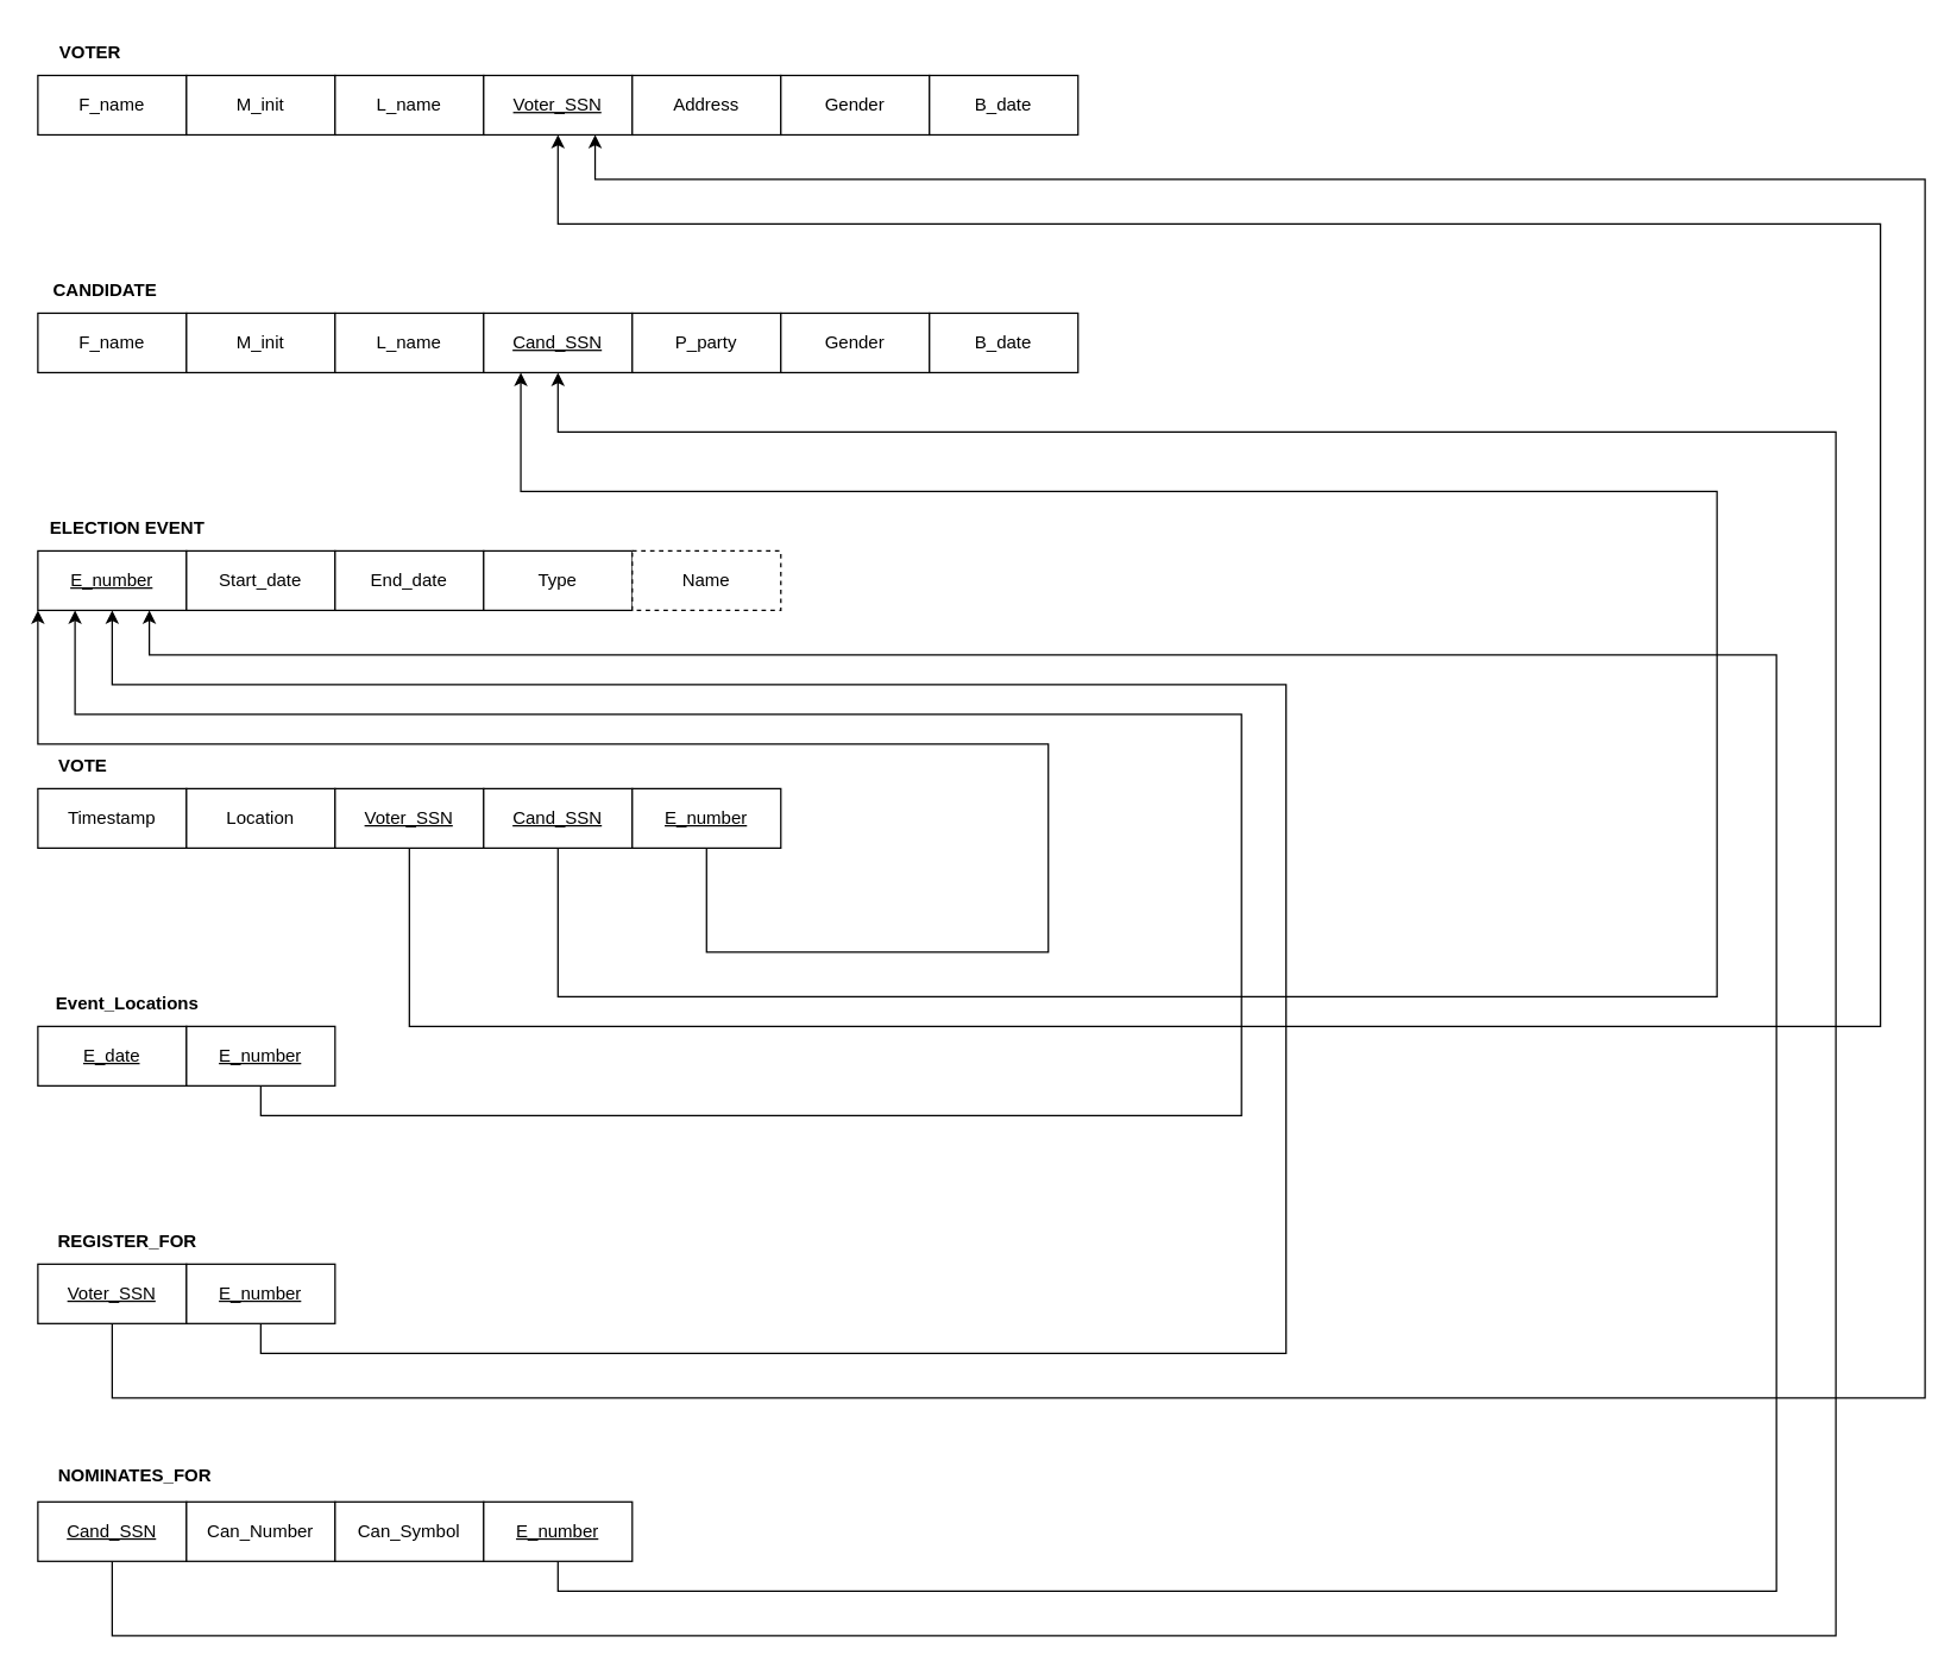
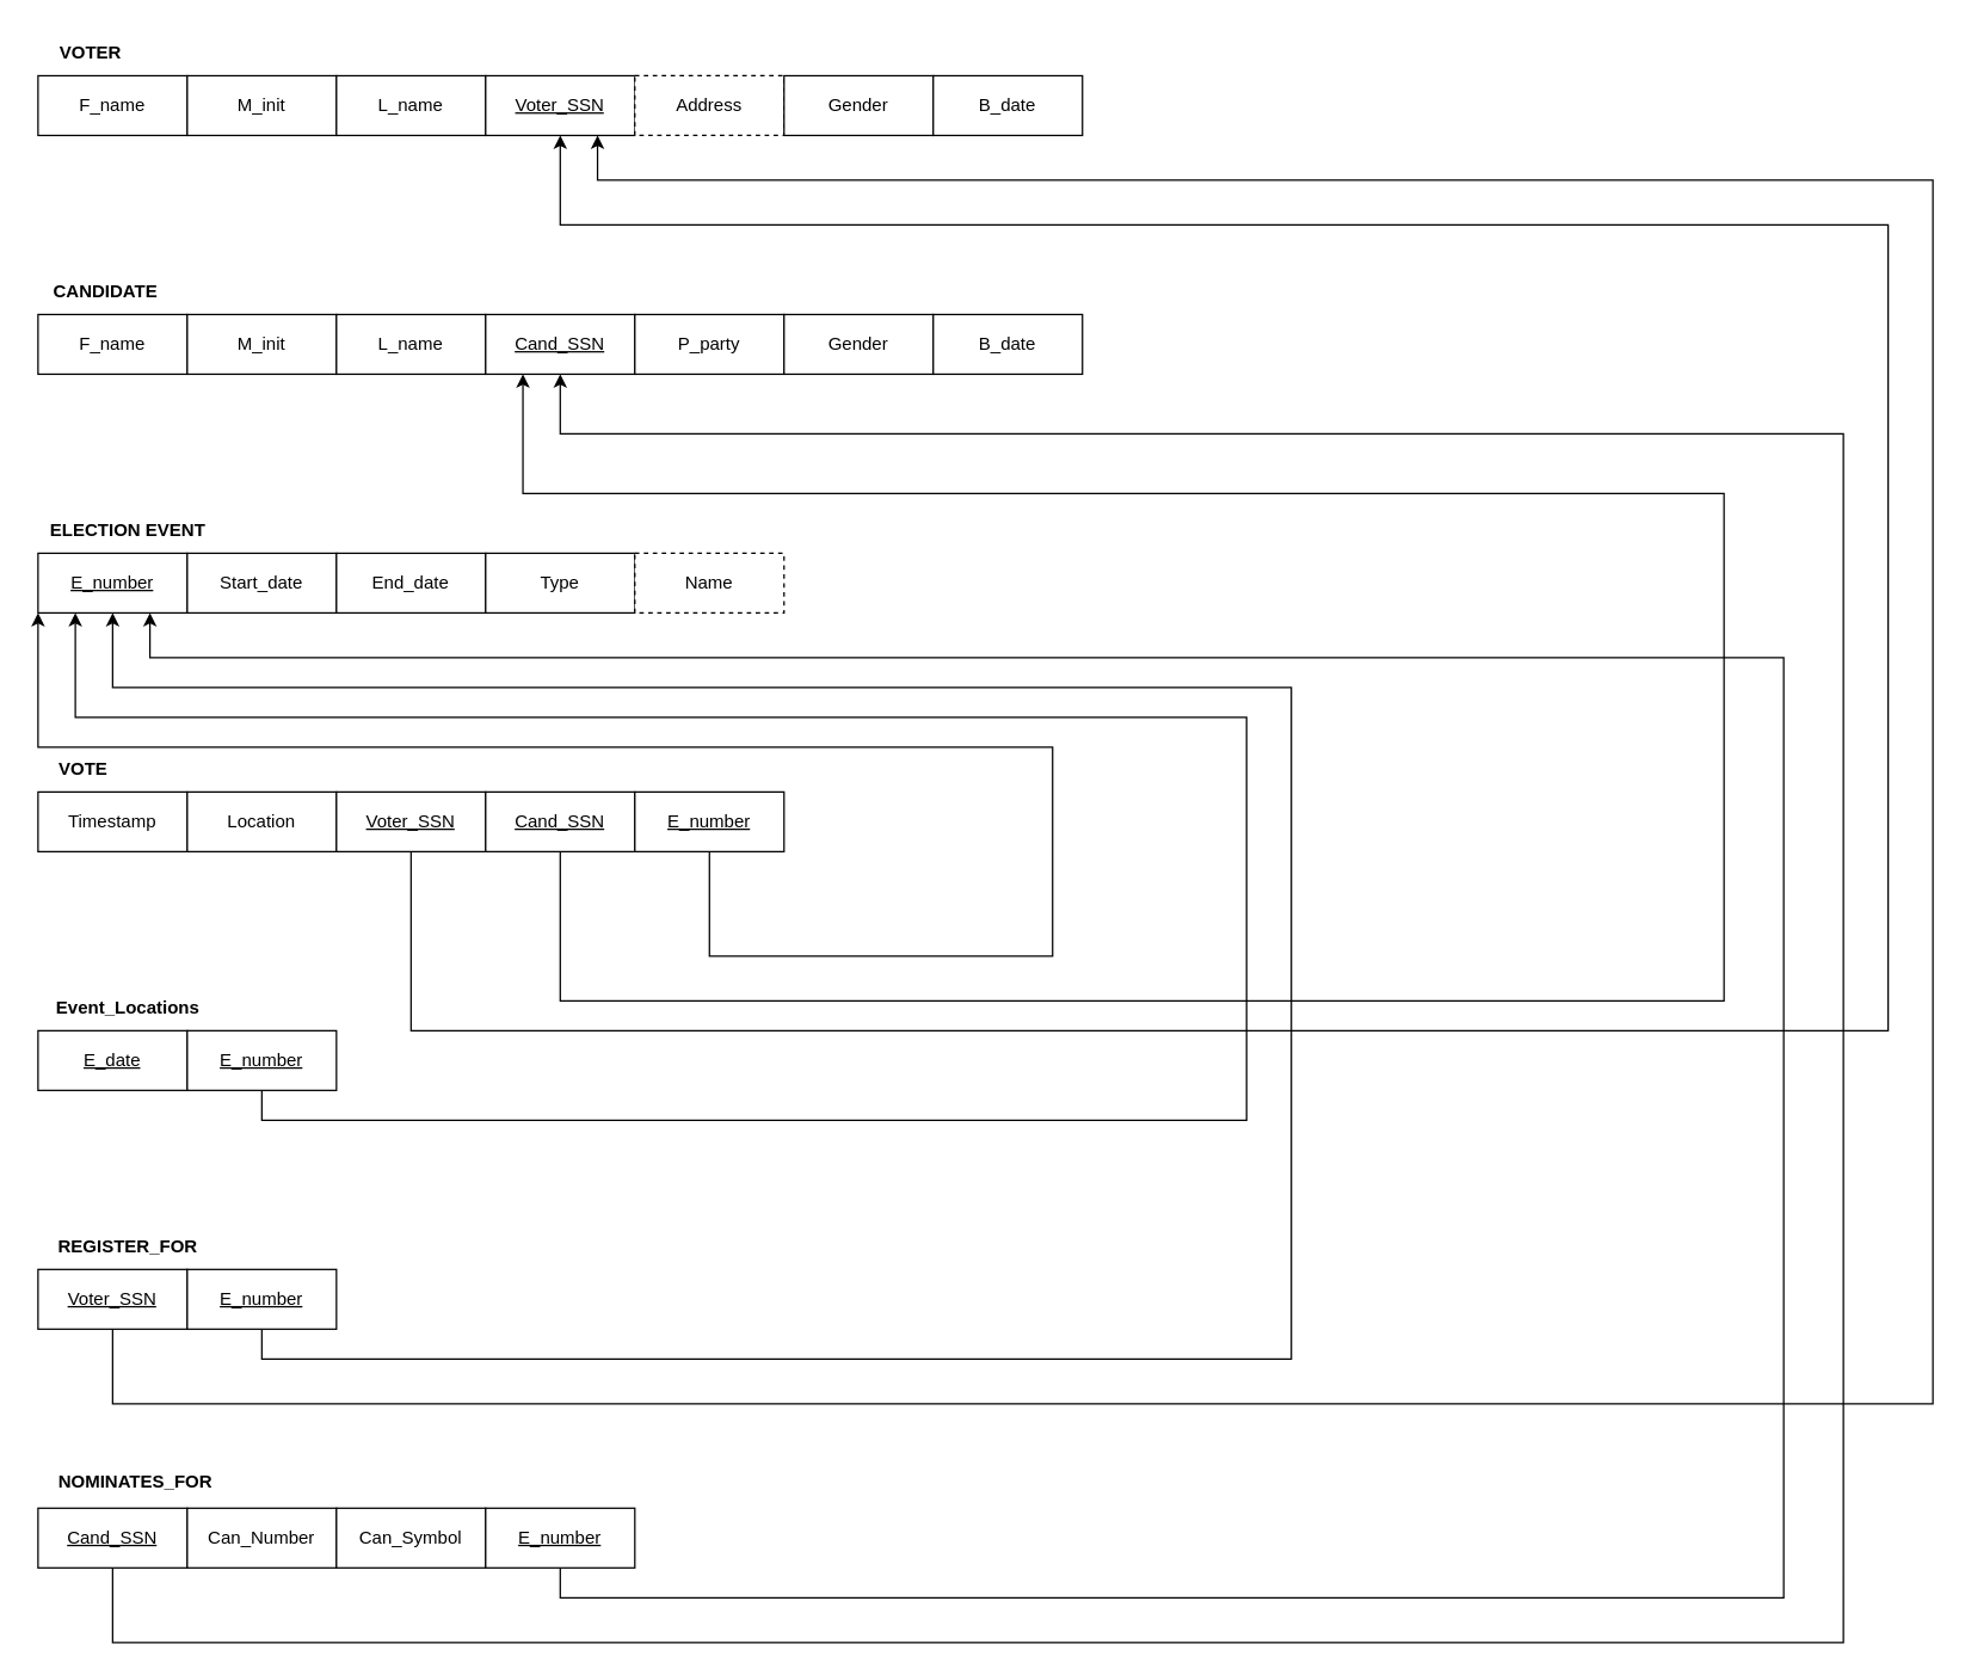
  <mxCell id="0" />
  <mxCell id="1" parent="0" />
  <mxCell id="2" value="F_name" style="whiteSpace=wrap;html=1;align=center;" parent="1" vertex="1"><mxGeometry y="50" width="100" height="40" as="geometry" x="25" /></mxCell>
  <mxCell id="3" value="&lt;b&gt;VOTER&lt;/b&gt;" style="text;html=1;align=center;verticalAlign=middle;resizable=0;points=[];autosize=1;strokeColor=none;fillColor=none;" parent="1" vertex="1"><mxGeometry y="20" width="70" height="30" as="geometry" x="25" /></mxCell>
  <mxCell id="4" value="M_init" style="whiteSpace=wrap;html=1;align=center;" parent="1" vertex="1"><mxGeometry x="125" y="50" width="100" height="40" as="geometry" /></mxCell>
  <mxCell id="5" value="L_name" style="whiteSpace=wrap;html=1;align=center;" parent="1" vertex="1"><mxGeometry x="225" y="50" width="100" height="40" as="geometry" /></mxCell>
  <mxCell id="6" value="&lt;u&gt;Voter_SSN&lt;/u&gt;" style="whiteSpace=wrap;html=1;align=center;" parent="1" vertex="1"><mxGeometry x="325" y="50" width="100" height="40" as="geometry" /></mxCell>
- <mxCell id="7" value="Address " style="whiteSpace=wrap;html=1;align=center;" parent="1" vertex="1"><mxGeometry x="425" y="50" width="100" height="40" as="geometry" /></mxCell>
+ <mxCell id="7" value="Address " style="whiteSpace=wrap;html=1;align=center;dashed=1;" parent="1" vertex="1"><mxGeometry x="425" y="50" width="100" height="40" as="geometry" /></mxCell>
  <mxCell id="8" value="Gender" style="whiteSpace=wrap;html=1;align=center;" parent="1" vertex="1"><mxGeometry x="525" y="50" width="100" height="40" as="geometry" /></mxCell>
  <mxCell id="9" value="B_date" style="whiteSpace=wrap;html=1;align=center;" parent="1" vertex="1"><mxGeometry x="625" y="50" width="100" height="40" as="geometry" /></mxCell>
  <mxCell id="10" value="F_name" style="whiteSpace=wrap;html=1;align=center;" parent="1" vertex="1"><mxGeometry y="210" width="100" height="40" as="geometry" x="25" /></mxCell>
  <mxCell id="11" value="&lt;b&gt;CANDIDATE&lt;/b&gt;" style="text;html=1;align=center;verticalAlign=middle;resizable=0;points=[];autosize=1;strokeColor=none;fillColor=none;" parent="1" vertex="1"><mxGeometry y="180" width="90" height="30" as="geometry" x="25" /></mxCell>
  <mxCell id="12" value="M_init" style="whiteSpace=wrap;html=1;align=center;" parent="1" vertex="1"><mxGeometry x="125" y="210" width="100" height="40" as="geometry" /></mxCell>
  <mxCell id="13" value="L_name" style="whiteSpace=wrap;html=1;align=center;" parent="1" vertex="1"><mxGeometry x="225" y="210" width="100" height="40" as="geometry" /></mxCell>
  <mxCell id="14" value="&lt;u&gt;Cand_SSN&lt;/u&gt;" style="whiteSpace=wrap;html=1;align=center;" parent="1" vertex="1"><mxGeometry x="325" y="210" width="100" height="40" as="geometry" /></mxCell>
  <mxCell id="15" value="P_party" style="whiteSpace=wrap;html=1;align=center;" parent="1" vertex="1"><mxGeometry x="425" y="210" width="100" height="40" as="geometry" /></mxCell>
  <mxCell id="16" value="Gender" style="whiteSpace=wrap;html=1;align=center;" parent="1" vertex="1"><mxGeometry x="525" y="210" width="100" height="40" as="geometry" /></mxCell>
  <mxCell id="17" value="B_date" style="whiteSpace=wrap;html=1;align=center;" parent="1" vertex="1"><mxGeometry x="625" y="210" width="100" height="40" as="geometry" /></mxCell>
  <mxCell id="18" style="edgeStyle=orthogonalEdgeStyle;rounded=0;orthogonalLoop=1;jettySize=auto;html=1;exitX=0.5;exitY=1;exitDx=0;exitDy=0;entryX=0.5;entryY=1;entryDx=0;entryDy=0;" edge="1" parent="1" source="19" target="14"><mxGeometry relative="1" as="geometry"><Array as="points"><mxPoint x="75" y="1100" /><mxPoint x="1235" y="1100" /><mxPoint x="1235" y="290" /><mxPoint x="375" y="290" /></Array></mxGeometry></mxCell>
  <mxCell id="19" value="&lt;u&gt;Cand_SSN&lt;/u&gt;" style="whiteSpace=wrap;html=1;align=center;" parent="1" vertex="1"><mxGeometry y="1010" width="100" height="40" as="geometry" x="25" /></mxCell>
  <mxCell id="20" value="Can_Number" style="whiteSpace=wrap;html=1;align=center;" parent="1" vertex="1"><mxGeometry x="125" y="1010" width="100" height="40" as="geometry" /></mxCell>
  <mxCell id="21" value="Can_Symbol" style="whiteSpace=wrap;html=1;align=center;" parent="1" vertex="1"><mxGeometry x="225" y="1010" width="100" height="40" as="geometry" /></mxCell>
  <mxCell id="22" value="&lt;u&gt;E_number&lt;/u&gt;" style="whiteSpace=wrap;html=1;align=center;" parent="1" vertex="1"><mxGeometry y="370" width="100" height="40" as="geometry" x="25" /></mxCell>
  <mxCell id="23" value="&lt;b&gt;ELECTION EVENT&lt;/b&gt;" style="text;html=1;align=center;verticalAlign=middle;resizable=0;points=[];autosize=1;strokeColor=none;fillColor=none;" parent="1" vertex="1"><mxGeometry x="20" y="340" width="130" height="30" as="geometry" /></mxCell>
  <mxCell id="24" value="Start_date" style="whiteSpace=wrap;html=1;align=center;" parent="1" vertex="1"><mxGeometry x="125" y="370" width="100" height="40" as="geometry" /></mxCell>
  <mxCell id="25" value="End_date" style="whiteSpace=wrap;html=1;align=center;" parent="1" vertex="1"><mxGeometry x="225" y="370" width="100" height="40" as="geometry" /></mxCell>
  <mxCell id="26" value="Type" style="whiteSpace=wrap;html=1;align=center;" parent="1" vertex="1"><mxGeometry x="325" y="370" width="100" height="40" as="geometry" /></mxCell>
  <mxCell id="27" value="Name" style="whiteSpace=wrap;html=1;align=center;dashed=1;" parent="1" vertex="1"><mxGeometry x="425" y="370" width="100" height="40" as="geometry" /></mxCell>
  <mxCell id="28" value="Timestamp" style="whiteSpace=wrap;html=1;align=center;" parent="1" vertex="1"><mxGeometry y="530" width="100" height="40" as="geometry" x="25" /></mxCell>
  <mxCell id="29" value="&lt;b&gt;VOTE&lt;/b&gt;" style="text;html=1;align=center;verticalAlign=middle;resizable=0;points=[];autosize=1;strokeColor=none;fillColor=none;" parent="1" vertex="1"><mxGeometry y="500" width="60" height="30" as="geometry" x="25" /></mxCell>
  <mxCell id="30" value="Location" style="whiteSpace=wrap;html=1;align=center;" parent="1" vertex="1"><mxGeometry x="125" y="530" width="100" height="40" as="geometry" /></mxCell>
  <mxCell id="31" style="edgeStyle=orthogonalEdgeStyle;rounded=0;orthogonalLoop=1;jettySize=auto;html=1;exitX=0.5;exitY=1;exitDx=0;exitDy=0;entryX=0.5;entryY=1;entryDx=0;entryDy=0;" parent="1" source="32" target="6" edge="1"><mxGeometry relative="1" as="geometry"><mxPoint x="1235" y="110" as="targetPoint" /><Array as="points"><mxPoint x="275" y="690" /><mxPoint x="1265" y="690" /><mxPoint x="1265" y="150" /><mxPoint x="375" y="150" /></Array></mxGeometry></mxCell>
  <mxCell id="32" value="&lt;u&gt;Voter_SSN&lt;/u&gt;" style="whiteSpace=wrap;html=1;align=center;" parent="1" vertex="1"><mxGeometry x="225" y="530" width="100" height="40" as="geometry" /></mxCell>
  <mxCell id="33" style="edgeStyle=orthogonalEdgeStyle;rounded=0;orthogonalLoop=1;jettySize=auto;html=1;exitX=0.5;exitY=1;exitDx=0;exitDy=0;entryX=0.25;entryY=1;entryDx=0;entryDy=0;" edge="1" parent="1" source="34" target="14"><mxGeometry relative="1" as="geometry"><Array as="points"><mxPoint x="375" y="670" /><mxPoint x="1155" y="670" /><mxPoint x="1155" y="330" /><mxPoint x="350" y="330" /></Array></mxGeometry></mxCell>
  <mxCell id="34" value="&lt;u&gt;Cand_SSN&lt;/u&gt;" style="whiteSpace=wrap;html=1;align=center;" parent="1" vertex="1"><mxGeometry x="325" y="530" width="100" height="40" as="geometry" /></mxCell>
  <mxCell id="35" style="edgeStyle=orthogonalEdgeStyle;rounded=0;orthogonalLoop=1;jettySize=auto;html=1;exitX=0.5;exitY=1;exitDx=0;exitDy=0;entryX=0;entryY=1;entryDx=0;entryDy=0;" parent="1" source="36" target="22" edge="1"><mxGeometry relative="1" as="geometry"><Array as="points"><mxPoint x="475" y="640" /><mxPoint x="705" y="640" /><mxPoint x="705" y="500" /><mxPoint y="500" x="25" /></Array></mxGeometry></mxCell>
  <mxCell id="36" value="&lt;u&gt;E_number&lt;/u&gt;" style="whiteSpace=wrap;html=1;align=center;" parent="1" vertex="1"><mxGeometry x="425" y="530" width="100" height="40" as="geometry" /></mxCell>
  <mxCell id="37" value="&lt;u&gt;E_date&lt;/u&gt;" style="whiteSpace=wrap;html=1;align=center;" parent="1" vertex="1"><mxGeometry y="690" width="100" height="40" as="geometry" x="25" /></mxCell>
  <mxCell id="38" value="&lt;b&gt;Event_Locations&lt;/b&gt;" style="text;html=1;align=center;verticalAlign=middle;resizable=0;points=[];autosize=1;strokeColor=none;fillColor=none;" parent="1" vertex="1"><mxGeometry y="660" width="120" height="30" as="geometry" x="25" /></mxCell>
  <mxCell id="39" style="edgeStyle=orthogonalEdgeStyle;rounded=0;orthogonalLoop=1;jettySize=auto;html=1;exitX=0.5;exitY=1;exitDx=0;exitDy=0;entryX=0.25;entryY=1;entryDx=0;entryDy=0;" parent="1" source="40" target="22" edge="1"><mxGeometry relative="1" as="geometry"><Array as="points"><mxPoint x="175" y="750" /><mxPoint x="835" y="750" /><mxPoint x="835" y="480" /><mxPoint x="50" y="480" /></Array></mxGeometry></mxCell>
  <mxCell id="40" value="&lt;u&gt;E_number&lt;/u&gt;" style="whiteSpace=wrap;html=1;align=center;" parent="1" vertex="1"><mxGeometry x="125" y="690" width="100" height="40" as="geometry" /></mxCell>
  <mxCell id="41" style="edgeStyle=orthogonalEdgeStyle;rounded=0;orthogonalLoop=1;jettySize=auto;html=1;exitX=0.5;exitY=1;exitDx=0;exitDy=0;entryX=0.75;entryY=1;entryDx=0;entryDy=0;" parent="1" source="42" target="6" edge="1"><mxGeometry relative="1" as="geometry"><Array as="points"><mxPoint x="75" y="940" /><mxPoint x="1295" y="940" /><mxPoint x="1295" y="120" /><mxPoint x="400" y="120" /></Array></mxGeometry></mxCell>
  <mxCell id="42" value="&lt;u&gt;Voter_SSN&lt;/u&gt;" style="whiteSpace=wrap;html=1;align=center;" parent="1" vertex="1"><mxGeometry y="850" width="100" height="40" as="geometry" x="25" /></mxCell>
  <mxCell id="43" value="&lt;b&gt;REGISTER_FOR&lt;/b&gt;" style="text;html=1;align=center;verticalAlign=middle;resizable=0;points=[];autosize=1;strokeColor=none;fillColor=none;" parent="1" vertex="1"><mxGeometry y="820" width="120" height="30" as="geometry" x="25" /></mxCell>
  <mxCell id="44" style="edgeStyle=orthogonalEdgeStyle;rounded=0;orthogonalLoop=1;jettySize=auto;html=1;exitX=0.5;exitY=1;exitDx=0;exitDy=0;entryX=0.5;entryY=1;entryDx=0;entryDy=0;" parent="1" source="45" target="22" edge="1"><mxGeometry relative="1" as="geometry"><Array as="points"><mxPoint x="175" y="910" /><mxPoint x="865" y="910" /><mxPoint x="865" y="460" /><mxPoint x="75" y="460" /></Array></mxGeometry></mxCell>
  <mxCell id="45" value="&lt;u&gt;E_number&lt;/u&gt;" style="whiteSpace=wrap;html=1;align=center;" parent="1" vertex="1"><mxGeometry x="125" y="850" width="100" height="40" as="geometry" /></mxCell>
  <mxCell id="46" style="edgeStyle=orthogonalEdgeStyle;rounded=0;orthogonalLoop=1;jettySize=auto;html=1;exitX=0.5;exitY=1;exitDx=0;exitDy=0;entryX=0.75;entryY=1;entryDx=0;entryDy=0;" edge="1" parent="1" source="47" target="22"><mxGeometry relative="1" as="geometry"><Array as="points"><mxPoint x="375" y="1070" /><mxPoint x="1195" y="1070" /><mxPoint x="1195" y="440" /><mxPoint x="100" y="440" /></Array></mxGeometry></mxCell>
  <mxCell id="47" value="&lt;u&gt;E_number&lt;/u&gt;" style="whiteSpace=wrap;html=1;align=center;" parent="1" vertex="1"><mxGeometry x="325" y="1010" width="100" height="40" as="geometry" /></mxCell>
  <mxCell id="48" value="&lt;b&gt;NOMINATES_FOR&lt;/b&gt;" style="text;html=1;align=center;verticalAlign=middle;resizable=0;points=[];autosize=1;strokeColor=none;fillColor=none;" vertex="1" parent="1"><mxGeometry y="978" width="130" height="30" as="geometry" x="25" /></mxCell>
